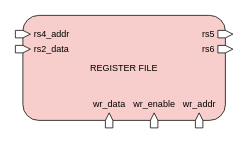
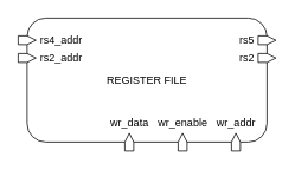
  <mxCell id="0" />
  <mxCell id="1" parent="0" />
  <mxCell id="2" value="" style="group" vertex="1" connectable="0" parent="1"><mxGeometry x="20" y="20" width="290" height="150" as="geometry" /></mxCell>
- <mxCell id="3" value="REGISTER FILE" style="rounded=1;whiteSpace=wrap;html=1;movable=1;resizable=1;rotatable=1;deletable=1;editable=1;locked=0;connectable=1;fillColor=#f8cecc;" vertex="1" parent="2"><mxGeometry x="10" width="270" height="140" as="geometry" /></mxCell>
+ <mxCell id="3" value="REGISTER FILE" style="rounded=1;whiteSpace=wrap;html=1;movable=1;resizable=1;rotatable=1;deletable=1;editable=1;locked=0;connectable=1;" vertex="1" parent="2"><mxGeometry x="10" width="270" height="140" as="geometry" /></mxCell>
  <mxCell id="4" value="&lt;div&gt;rs4_addr&lt;/div&gt;" style="html=1;shadow=0;dashed=0;align=left;verticalAlign=middle;shape=mxgraph.arrows2.arrow;dy=0;dx=10;notch=0;labelPosition=right;verticalLabelPosition=middle;spacing=5;movable=1;resizable=1;rotatable=1;deletable=1;editable=1;locked=0;connectable=1;" vertex="1" parent="2"><mxGeometry y="20" width="20" height="10" as="geometry" /></mxCell>
- <mxCell id="5" value="rs2_data" style="html=1;shadow=0;dashed=0;align=left;verticalAlign=middle;shape=mxgraph.arrows2.arrow;dy=0;dx=10;notch=0;labelPosition=right;verticalLabelPosition=middle;spacing=5;movable=1;resizable=1;rotatable=1;deletable=1;editable=1;locked=0;connectable=1;" vertex="1" parent="2"><mxGeometry y="40" width="20" height="10" as="geometry" /></mxCell>
+ <mxCell id="5" value="rs2_addr" style="html=1;shadow=0;dashed=0;align=left;verticalAlign=middle;shape=mxgraph.arrows2.arrow;dy=0;dx=10;notch=0;labelPosition=right;verticalLabelPosition=middle;spacing=5;movable=1;resizable=1;rotatable=1;deletable=1;editable=1;locked=0;connectable=1;" vertex="1" parent="2"><mxGeometry y="40" width="20" height="10" as="geometry" /></mxCell>
  <mxCell id="6" value="wr_addr" style="html=1;shadow=0;dashed=0;align=center;verticalAlign=bottom;shape=mxgraph.arrows2.arrow;dy=0;dx=10;notch=0;labelPosition=center;verticalLabelPosition=top;spacing=5;direction=north;movable=1;resizable=1;rotatable=1;deletable=1;editable=1;locked=0;connectable=1;" vertex="1" parent="2"><mxGeometry x="240" y="130" width="10" height="20" as="geometry" /></mxCell>
  <mxCell id="7" value="wr_enable" style="html=1;shadow=0;dashed=0;align=center;verticalAlign=bottom;shape=mxgraph.arrows2.arrow;dy=0;dx=10;notch=0;labelPosition=center;verticalLabelPosition=top;spacing=5;direction=north;movable=1;resizable=1;rotatable=1;deletable=1;editable=1;locked=0;connectable=1;" vertex="1" parent="2"><mxGeometry x="180" y="130" width="10" height="20" as="geometry" /></mxCell>
  <mxCell id="8" value="&lt;div&gt;wr_data&lt;/div&gt;" style="html=1;shadow=0;dashed=0;align=center;verticalAlign=bottom;shape=mxgraph.arrows2.arrow;dy=0;dx=10;notch=0;labelPosition=center;verticalLabelPosition=top;spacing=5;direction=north;movable=1;resizable=1;rotatable=1;deletable=1;editable=1;locked=0;connectable=1;" vertex="1" parent="2"><mxGeometry x="120" y="130" width="10" height="20" as="geometry" /></mxCell>
  <mxCell id="9" value="&lt;div&gt;rs5&lt;/div&gt;" style="html=1;shadow=0;dashed=0;align=right;verticalAlign=middle;shape=mxgraph.arrows2.arrow;dy=0;dx=10;notch=0;labelPosition=left;verticalLabelPosition=middle;spacing=5;movable=1;resizable=1;rotatable=1;deletable=1;editable=1;locked=0;connectable=1;" vertex="1" parent="2"><mxGeometry x="270" y="20" width="20" height="10" as="geometry" /></mxCell>
- <mxCell id="10" value="&lt;div&gt;rs6&lt;/div&gt;" style="html=1;shadow=0;dashed=0;align=right;verticalAlign=middle;shape=mxgraph.arrows2.arrow;dy=0;dx=10;notch=0;labelPosition=left;verticalLabelPosition=middle;spacing=5;movable=1;resizable=1;rotatable=1;deletable=1;editable=1;locked=0;connectable=1;" vertex="1" parent="2"><mxGeometry x="270" y="40" width="20" height="10" as="geometry" /></mxCell>
+ <mxCell id="10" value="&lt;div&gt;rs2&lt;/div&gt;" style="html=1;shadow=0;dashed=0;align=right;verticalAlign=middle;shape=mxgraph.arrows2.arrow;dy=0;dx=10;notch=0;labelPosition=left;verticalLabelPosition=middle;spacing=5;movable=1;resizable=1;rotatable=1;deletable=1;editable=1;locked=0;connectable=1;" vertex="1" parent="2"><mxGeometry x="270" y="40" width="20" height="10" as="geometry" /></mxCell>
